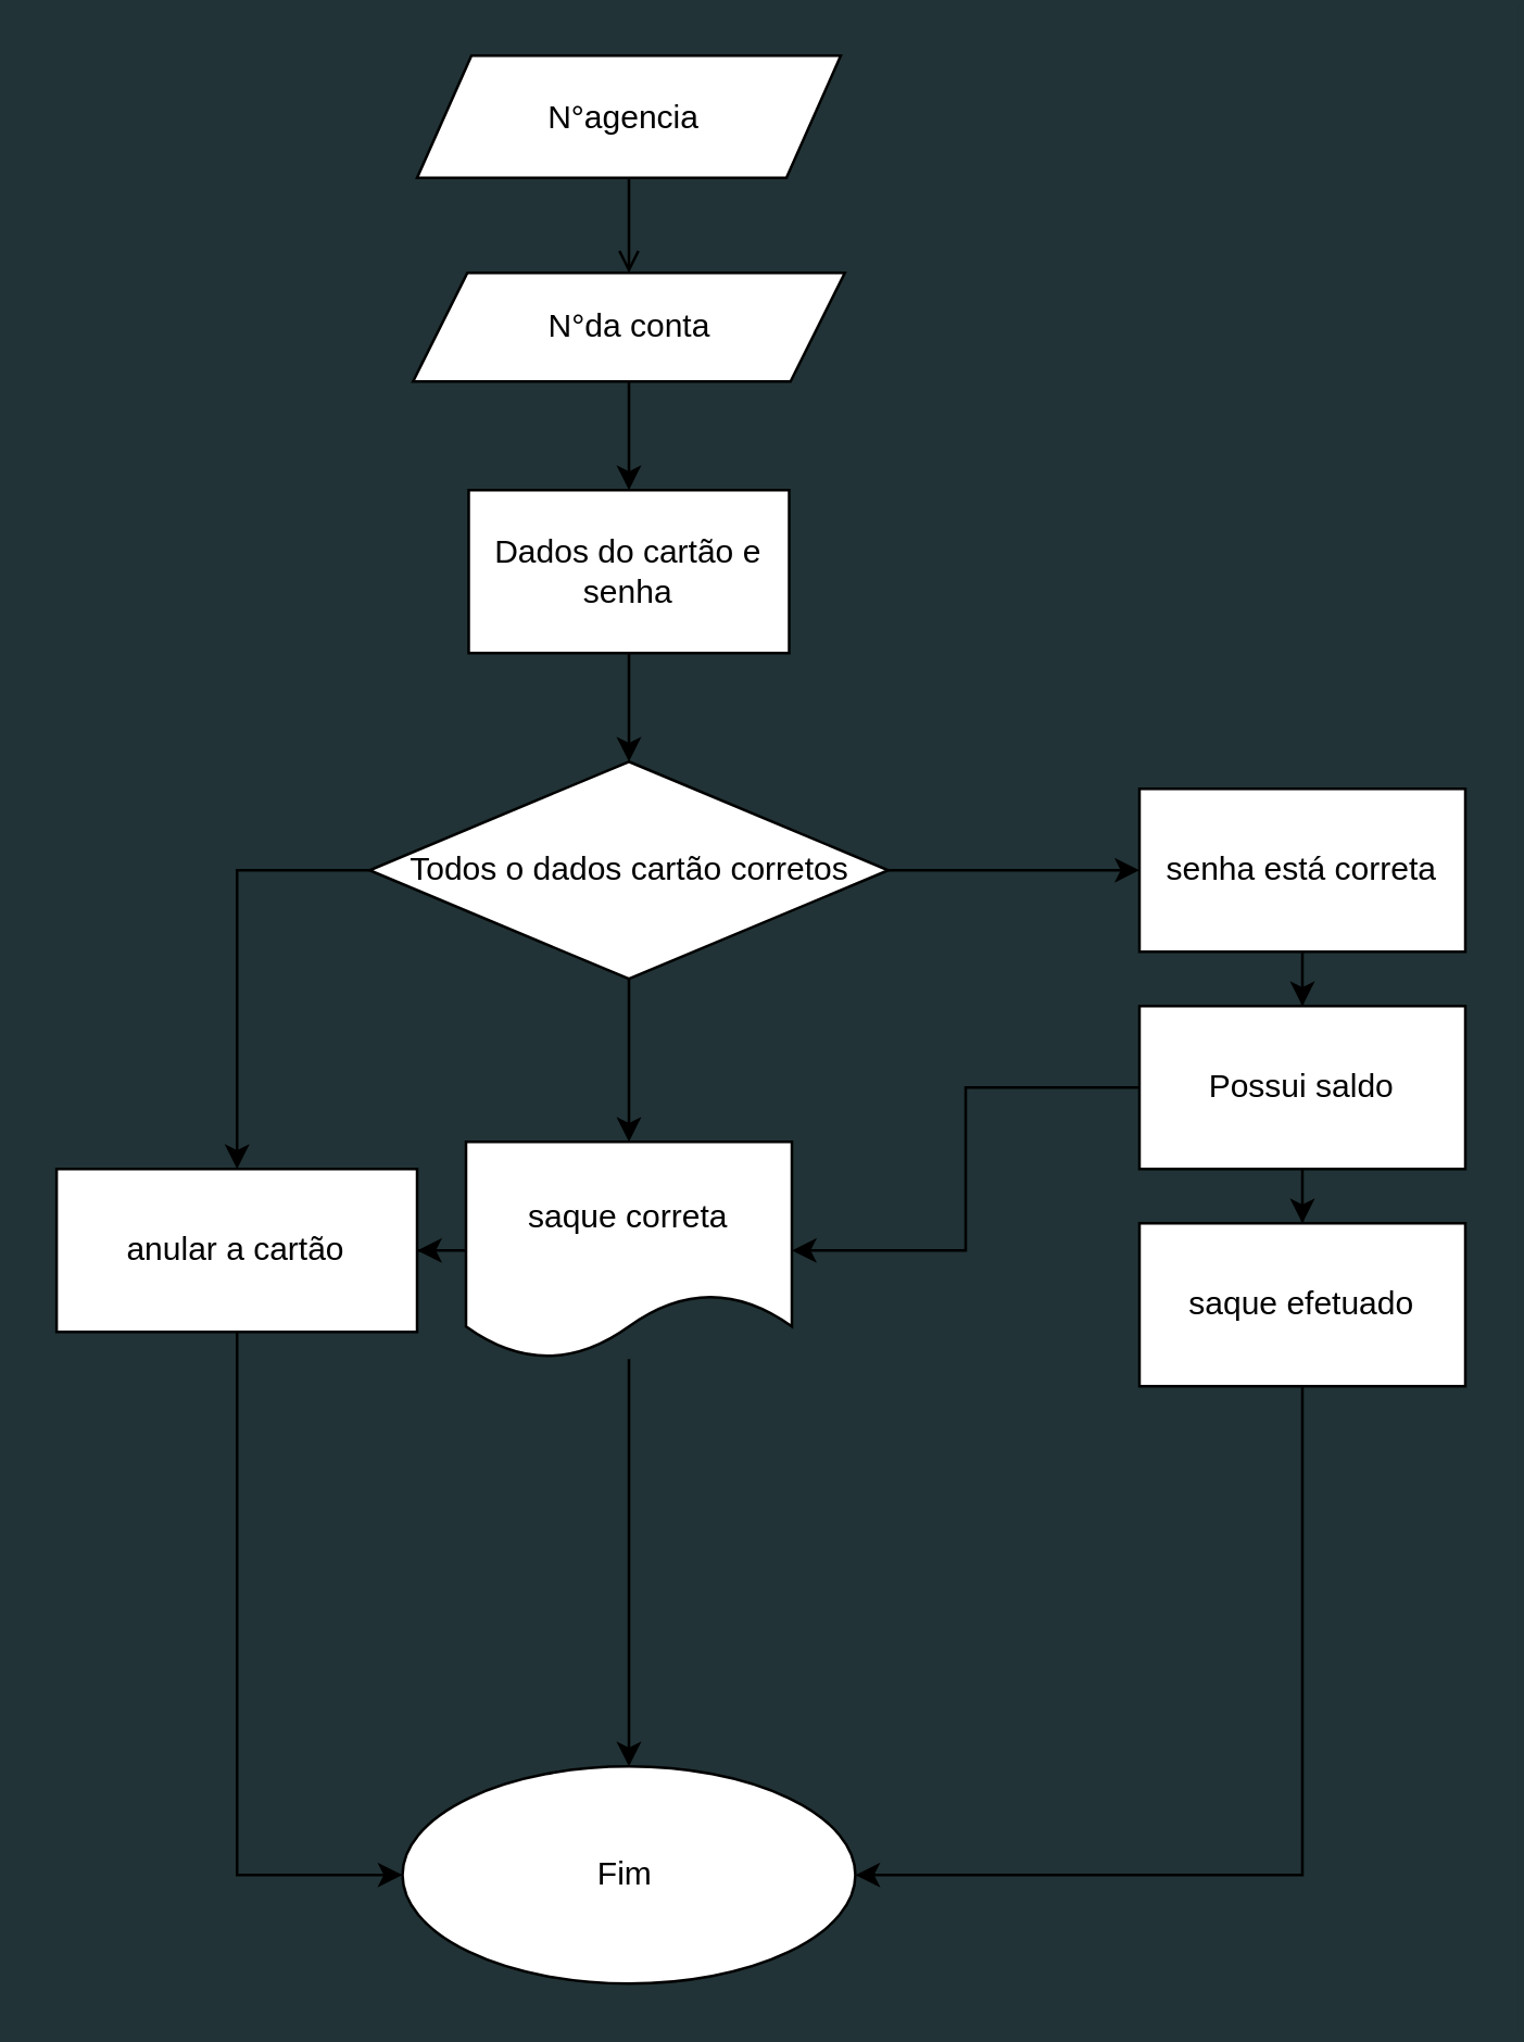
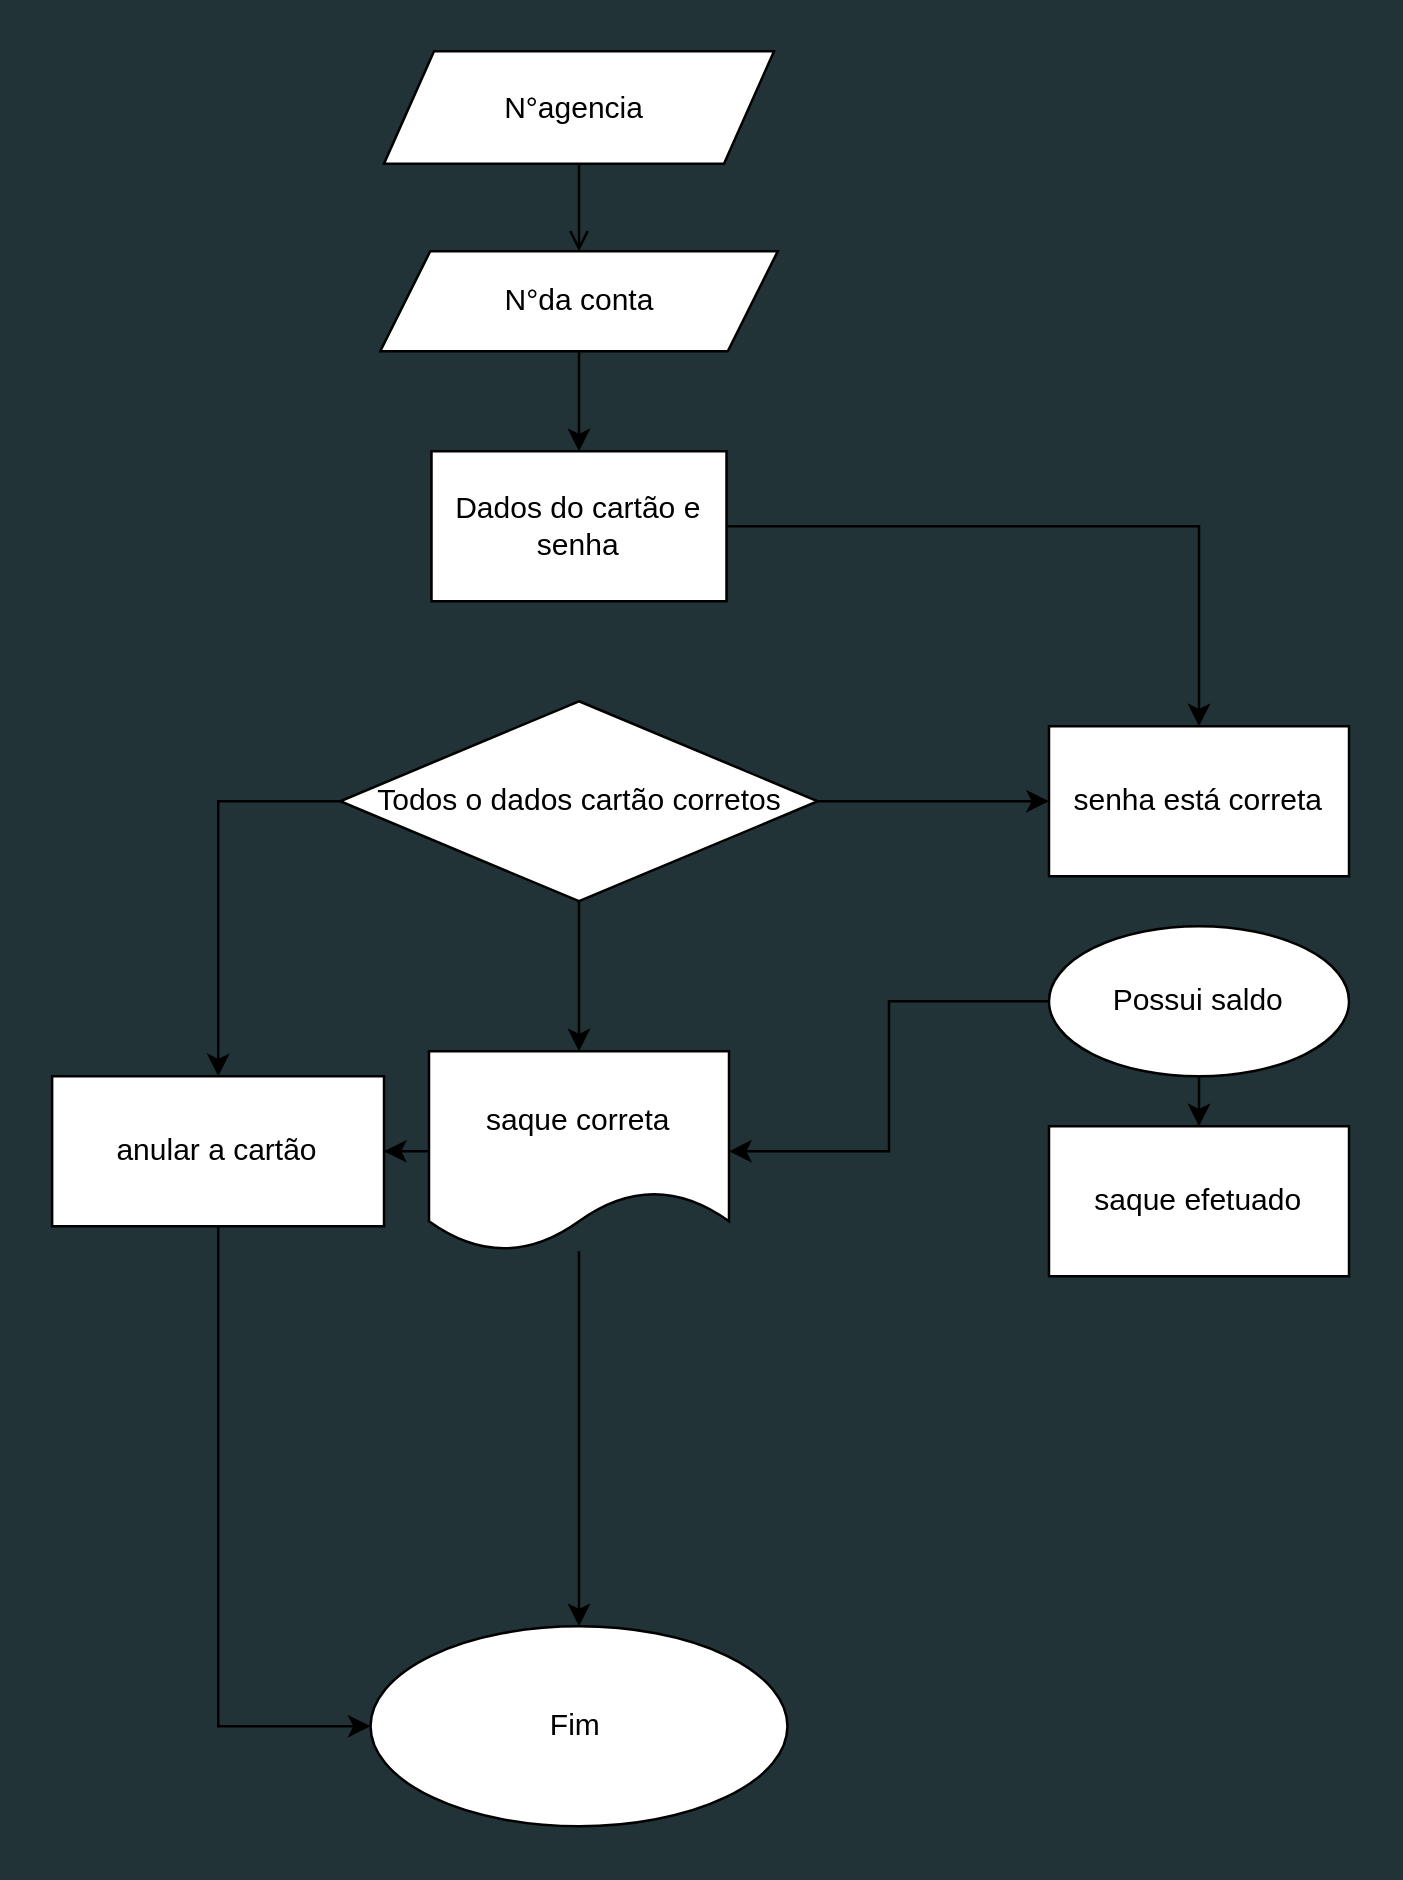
  <mxCell id="0" />
  <mxCell id="1" parent="0" />
  <mxCell id="2" value="" style="edgeStyle=orthogonalEdgeStyle;rounded=0;orthogonalLoop=1;jettySize=auto;html=1;endArrow=open;" parent="1" source="3" target="5" edge="1"><mxGeometry relative="1" as="geometry" /></mxCell>
  <mxCell id="3" value="N°agencia&amp;nbsp;" style="shape=parallelogram;perimeter=parallelogramPerimeter;whiteSpace=wrap;html=1;fixedSize=1;" parent="1" vertex="1"><mxGeometry x="153" y="20" width="156" height="45" as="geometry" /></mxCell>
  <mxCell id="4" value="" style="edgeStyle=orthogonalEdgeStyle;rounded=0;orthogonalLoop=1;jettySize=auto;html=1;" parent="1" source="5" target="7" edge="1"><mxGeometry relative="1" as="geometry" /></mxCell>
  <mxCell id="5" value="N°da conta" style="shape=parallelogram;perimeter=parallelogramPerimeter;whiteSpace=wrap;html=1;fixedSize=1;" parent="1" vertex="1"><mxGeometry x="151.5" y="100" width="159" height="40" as="geometry" /></mxCell>
- <mxCell id="6" value="" style="edgeStyle=orthogonalEdgeStyle;rounded=0;orthogonalLoop=1;jettySize=auto;html=1;" parent="1" source="7" target="11" edge="1"><mxGeometry relative="1" as="geometry" /></mxCell>
+ <mxCell id="6" value="" style="edgeStyle=orthogonalEdgeStyle;rounded=0;orthogonalLoop=1;jettySize=auto;html=1;" parent="1" source="7" target="19" edge="1"><mxGeometry relative="1" as="geometry" /></mxCell>
  <mxCell id="7" value="Dados do cartão e senha" style="rounded=0;whiteSpace=wrap;html=1;" parent="1" vertex="1"><mxGeometry x="172" y="180" width="118" height="60" as="geometry" /></mxCell>
  <mxCell id="8" value="" style="edgeStyle=orthogonalEdgeStyle;rounded=0;orthogonalLoop=1;jettySize=auto;html=1;" parent="1" source="11" target="14" edge="1"><mxGeometry relative="1" as="geometry" /></mxCell>
  <mxCell id="9" style="edgeStyle=orthogonalEdgeStyle;rounded=0;orthogonalLoop=1;jettySize=auto;html=1;" parent="1" source="11" edge="1"><mxGeometry relative="1" as="geometry"><mxPoint x="419" y="320" as="targetPoint" /></mxGeometry></mxCell>
  <mxCell id="10" style="edgeStyle=orthogonalEdgeStyle;rounded=0;orthogonalLoop=1;jettySize=auto;html=1;exitX=0;exitY=0.5;exitDx=0;exitDy=0;" parent="1" source="11" target="17" edge="1"><mxGeometry relative="1" as="geometry" /></mxCell>
  <mxCell id="11" value="Todos o dados cartão corretos" style="rhombus;whiteSpace=wrap;html=1;" parent="1" vertex="1"><mxGeometry x="135.5" y="280" width="191" height="80" as="geometry" /></mxCell>
  <mxCell id="12" value="" style="edgeStyle=orthogonalEdgeStyle;rounded=0;orthogonalLoop=1;jettySize=auto;html=1;" parent="1" source="14" target="17" edge="1"><mxGeometry relative="1" as="geometry" /></mxCell>
  <mxCell id="13" value="" style="edgeStyle=orthogonalEdgeStyle;rounded=0;orthogonalLoop=1;jettySize=auto;html=1;" parent="1" source="14" target="15" edge="1"><mxGeometry relative="1" as="geometry" /></mxCell>
  <mxCell id="14" value="saque correta" style="shape=document;whiteSpace=wrap;html=1;boundedLbl=1;" parent="1" vertex="1"><mxGeometry x="171" y="420" width="120" height="80" as="geometry" /></mxCell>
  <mxCell id="15" value="Fim&amp;nbsp;" style="ellipse;whiteSpace=wrap;html=1;" parent="1" vertex="1"><mxGeometry x="147.62" y="650" width="166.75" height="80" as="geometry" /></mxCell>
  <mxCell id="16" style="edgeStyle=orthogonalEdgeStyle;rounded=0;orthogonalLoop=1;jettySize=auto;html=1;entryX=0;entryY=0.5;entryDx=0;entryDy=0;" parent="1" source="17" target="15" edge="1"><mxGeometry relative="1" as="geometry" /></mxCell>
  <mxCell id="17" value="anular a cartão" style="rounded=0;whiteSpace=wrap;html=1;" parent="1" vertex="1"><mxGeometry x="20.25" y="430" width="132.75" height="60" as="geometry" /></mxCell>
- <mxCell id="18" value="" style="edgeStyle=orthogonalEdgeStyle;rounded=0;orthogonalLoop=1;jettySize=auto;html=1;" parent="1" source="19" target="22" edge="1"><mxGeometry relative="1" as="geometry" /></mxCell>
  <mxCell id="19" value="senha está correta" style="rounded=0;whiteSpace=wrap;html=1;" parent="1" vertex="1"><mxGeometry x="419" y="290" width="120" height="60" as="geometry" /></mxCell>
  <mxCell id="20" value="" style="edgeStyle=orthogonalEdgeStyle;rounded=0;orthogonalLoop=1;jettySize=auto;html=1;" parent="1" source="22" target="24" edge="1"><mxGeometry relative="1" as="geometry" /></mxCell>
  <mxCell id="21" style="edgeStyle=orthogonalEdgeStyle;rounded=0;orthogonalLoop=1;jettySize=auto;html=1;exitX=0;exitY=0.5;exitDx=0;exitDy=0;entryX=1;entryY=0.5;entryDx=0;entryDy=0;" parent="1" source="22" target="14" edge="1"><mxGeometry relative="1" as="geometry" /></mxCell>
- <mxCell id="22" value="Possui saldo" style="whiteSpace=wrap;html=1;rounded=0;" parent="1" vertex="1"><mxGeometry x="419" y="370" width="120" height="60" as="geometry" /></mxCell>
- <mxCell id="23" style="edgeStyle=orthogonalEdgeStyle;rounded=0;orthogonalLoop=1;jettySize=auto;html=1;exitX=0.5;exitY=1;exitDx=0;exitDy=0;entryX=1;entryY=0.5;entryDx=0;entryDy=0;" parent="1" source="24" target="15" edge="1"><mxGeometry relative="1" as="geometry"><mxPoint x="479" y="653" as="targetPoint" /><Array as="points"><mxPoint x="479" y="690" /></Array></mxGeometry></mxCell>
+ <mxCell id="22" value="Possui saldo" style="ellipse;whiteSpace=wrap;html=1;" parent="1" vertex="1"><mxGeometry x="419" y="370" width="120" height="60" as="geometry" /></mxCell>
  <mxCell id="24" value="saque efetuado" style="whiteSpace=wrap;html=1;rounded=0;" parent="1" vertex="1"><mxGeometry x="419" y="450" width="120" height="60" as="geometry" /></mxCell>
